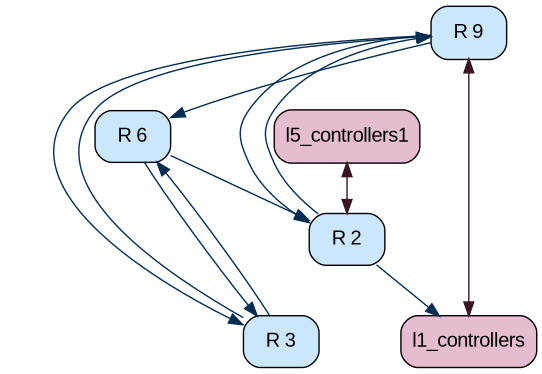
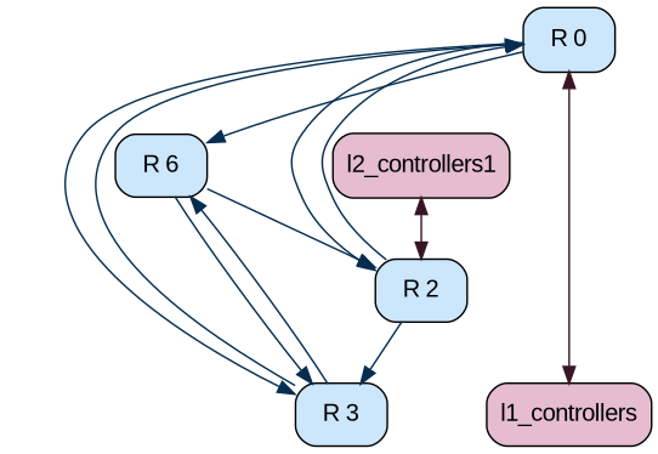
  graph {
    rankdir=TB
    node [color="#000000" fillcolor="#cce6fc" fontcolor="#000000" fontname=Arial fontsize=14 shape=Mrecord style="rounded, filled"]
    edge [color="#042d50" dir=forward weight=0.5]
-   n1 [label="R 9"]
+   n1 [label="R 0"]
    n2 [label="R 6"]
    n3 [label="R 2"]
    n4 [label="R 3"]
    n5 [fillcolor="#e5bcd0" label=l1_controllers]
-   n6 [fillcolor="#e5bcd0" label=l5_controllers1]
+   n6 [fillcolor="#e5bcd0" label=l2_controllers1]
    n1 -- n2
    n1 -- n3
    n1 -- n4
    n2 -- n3
    n2 -- n4
    n3 -- n1
-   n3 -- n5
+   n3 -- n4
    n4 -- n1
    n4 -- n2
    n5 -- n1 [color="#381526" dir=both weight=1.0]
    n6 -- n3 [color="#381526" dir=both weight=1.0]
  }
